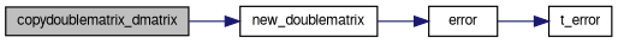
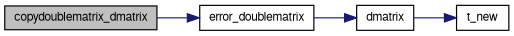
  digraph {
    rankdir=LR
    node [color=black fontname=FreeSans fontsize=10 shape=record]
    edge [color=midnightblue fontname=FreeSans fontsize=10 labelfontname=FreeSans labelfontsize=10 style=solid]
    n1 [fillcolor=grey75 fontcolor=black height=0.2 label=copydoublematrix_dmatrix style=filled width=0.4]
-   n2 [height=0.2 label=new_doublematrix width=0.4]
-   n3 [height=0.2 label=error width=0.4]
-   n4 [height=0.2 label=t_error width=0.4]
+   n2 [height=0.2 label=error_doublematrix width=0.4]
+   n3 [height=0.2 label=dmatrix width=0.4]
+   n4 [height=0.2 label=t_new width=0.4]
    n1 -> n2
    n2 -> n3
    n3 -> n4
  }
